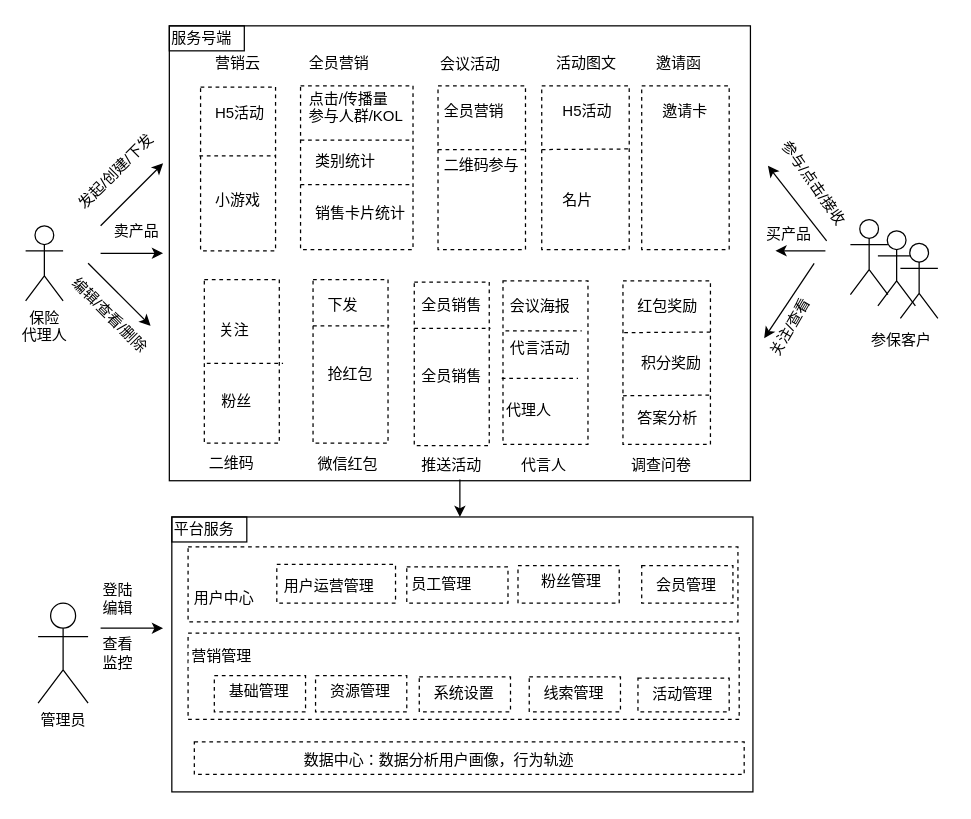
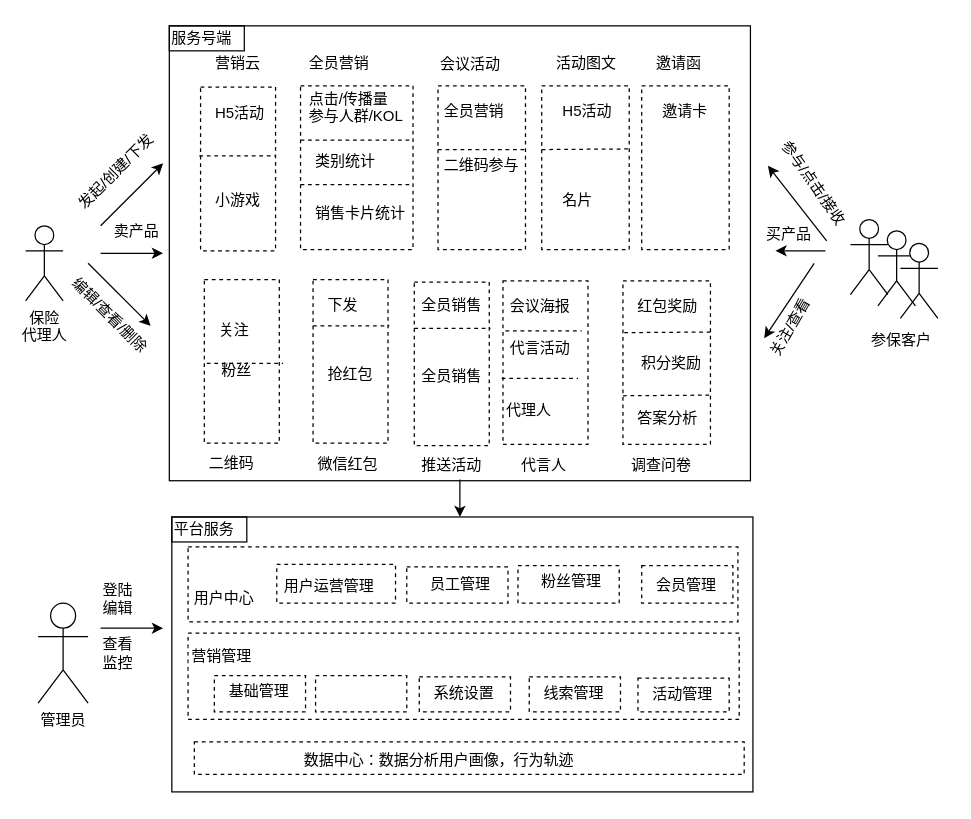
  <mxCell id="0" />
  <mxCell id="1" parent="0" />
  <mxCell id="2" value="" style="rounded=0;whiteSpace=wrap;html=1;fillColor=#ffffff;fontColor=#EA6B66;" vertex="1" parent="1"><mxGeometry x="137" y="413" width="465" height="220" as="geometry" /></mxCell>
  <mxCell id="3" value="" style="rounded=0;whiteSpace=wrap;html=1;strokeColor=#000000;fillColor=#ffffff;fontColor=#000000;dashed=1;" vertex="1" parent="1"><mxGeometry x="150" y="506" width="441" height="69" as="geometry" /></mxCell>
  <mxCell id="4" value="" style="rounded=0;whiteSpace=wrap;html=1;strokeColor=#000000;fillColor=#ffffff;fontColor=#000000;dashed=1;" vertex="1" parent="1"><mxGeometry x="150" y="437" width="440" height="60" as="geometry" /></mxCell>
  <mxCell id="5" value="" style="shape=umlActor;verticalLabelPosition=bottom;labelBackgroundColor=#ffffff;verticalAlign=top;html=1;outlineConnect=0;" vertex="1" parent="1"><mxGeometry x="702" y="184" width="30" height="60" as="geometry" /></mxCell>
  <mxCell id="6" value="" style="rounded=0;whiteSpace=wrap;html=1;fillColor=#ffffff;fontColor=#EA6B66;" vertex="1" parent="1"><mxGeometry x="135" y="20" width="465" height="364" as="geometry" /></mxCell>
  <mxCell id="7" value="" style="rounded=0;whiteSpace=wrap;html=1;dashed=1;fillColor=#ffffff;" vertex="1" parent="1"><mxGeometry x="433" y="68" width="70" height="131" as="geometry" /></mxCell>
  <mxCell id="8" value="" style="rounded=0;whiteSpace=wrap;html=1;dashed=1;fillColor=#ffffff;" vertex="1" parent="1"><mxGeometry x="240" y="68" width="90" height="131" as="geometry" /></mxCell>
  <mxCell id="9" value="" style="rounded=0;whiteSpace=wrap;html=1;dashed=1;fillColor=#ffffff;" vertex="1" parent="1"><mxGeometry x="160" y="69" width="60" height="131" as="geometry" /></mxCell>
  <mxCell id="10" value="保险&lt;br&gt;代理人" style="shape=umlActor;verticalLabelPosition=bottom;labelBackgroundColor=#ffffff;verticalAlign=top;html=1;outlineConnect=0;" vertex="1" parent="1"><mxGeometry x="20" y="180" width="30" height="60" as="geometry" /></mxCell>
  <mxCell id="11" value="" style="shape=umlActor;verticalLabelPosition=bottom;labelBackgroundColor=#ffffff;verticalAlign=top;html=1;outlineConnect=0;" vertex="1" parent="1"><mxGeometry x="680" y="175" width="30" height="60" as="geometry" /></mxCell>
  <mxCell id="12" value="营销云" style="text;html=1;resizable=0;points=[];autosize=1;align=left;verticalAlign=top;spacingTop=-4;" vertex="1" parent="1"><mxGeometry x="170" y="40" width="50" height="20" as="geometry" /></mxCell>
  <mxCell id="13" value="H5活动" style="text;html=1;resizable=0;points=[];autosize=1;align=left;verticalAlign=top;spacingTop=-4;" vertex="1" parent="1"><mxGeometry x="170" y="80" width="50" height="20" as="geometry" /></mxCell>
  <mxCell id="14" value="小游戏&lt;br&gt;" style="text;html=1;resizable=0;points=[];autosize=1;align=left;verticalAlign=top;spacingTop=-4;" vertex="1" parent="1"><mxGeometry x="170" y="150" width="50" height="20" as="geometry" /></mxCell>
  <mxCell id="15" value="" style="endArrow=none;dashed=1;html=1;" edge="1" parent="1"><mxGeometry width="50" height="50" relative="1" as="geometry"><mxPoint x="159" y="124" as="sourcePoint" /><mxPoint x="220" y="124" as="targetPoint" /></mxGeometry></mxCell>
  <mxCell id="16" value="点击/传播量&lt;br&gt;参与人群/KOL" style="text;html=1;resizable=0;points=[];autosize=1;align=left;verticalAlign=top;spacingTop=-4;" vertex="1" parent="1"><mxGeometry x="245" y="69" width="90" height="30" as="geometry" /></mxCell>
  <mxCell id="17" value="类别统计" style="text;html=1;resizable=0;points=[];autosize=1;align=left;verticalAlign=top;spacingTop=-4;" vertex="1" parent="1"><mxGeometry x="250" y="119" width="60" height="20" as="geometry" /></mxCell>
  <mxCell id="18" value="销售卡片统计" style="text;html=1;resizable=0;points=[];autosize=1;align=left;verticalAlign=top;spacingTop=-4;" vertex="1" parent="1"><mxGeometry x="250" y="160" width="90" height="20" as="geometry" /></mxCell>
  <mxCell id="19" value="" style="endArrow=none;dashed=1;html=1;" edge="1" parent="1"><mxGeometry width="50" height="50" relative="1" as="geometry"><mxPoint x="240" y="147" as="sourcePoint" /><mxPoint x="330" y="147" as="targetPoint" /></mxGeometry></mxCell>
  <mxCell id="20" value="活动图文" style="text;html=1;resizable=0;points=[];autosize=1;align=left;verticalAlign=top;spacingTop=-4;" vertex="1" parent="1"><mxGeometry x="443" y="40" width="60" height="20" as="geometry" /></mxCell>
  <mxCell id="21" value="" style="endArrow=none;dashed=1;html=1;" edge="1" parent="1"><mxGeometry width="50" height="50" relative="1" as="geometry"><mxPoint x="433" y="119" as="sourcePoint" /><mxPoint x="503" y="118.5" as="targetPoint" /></mxGeometry></mxCell>
  <mxCell id="22" value="H5活动" style="text;html=1;resizable=0;points=[];autosize=1;align=left;verticalAlign=top;spacingTop=-4;" vertex="1" parent="1"><mxGeometry x="448" y="79" width="50" height="20" as="geometry" /></mxCell>
  <mxCell id="23" value="名片" style="text;html=1;resizable=0;points=[];autosize=1;align=left;verticalAlign=top;spacingTop=-4;" vertex="1" parent="1"><mxGeometry x="448" y="150" width="40" height="20" as="geometry" /></mxCell>
  <mxCell id="24" value="会议活动" style="text;html=1;resizable=0;points=[];autosize=1;align=left;verticalAlign=top;spacingTop=-4;" vertex="1" parent="1"><mxGeometry x="350" y="41" width="60" height="20" as="geometry" /></mxCell>
  <mxCell id="25" value="" style="endArrow=none;dashed=1;html=1;" edge="1" parent="1"><mxGeometry width="50" height="50" relative="1" as="geometry"><mxPoint x="240" y="111.5" as="sourcePoint" /><mxPoint x="330" y="111.5" as="targetPoint" /></mxGeometry></mxCell>
  <mxCell id="26" value="全员营销" style="text;html=1;resizable=0;points=[];autosize=1;align=left;verticalAlign=top;spacingTop=-4;" vertex="1" parent="1"><mxGeometry x="245" y="40" width="60" height="20" as="geometry" /></mxCell>
  <mxCell id="27" value="" style="rounded=0;whiteSpace=wrap;html=1;dashed=1;fillColor=#ffffff;" vertex="1" parent="1"><mxGeometry x="350" y="68" width="70" height="131" as="geometry" /></mxCell>
  <mxCell id="28" value="全员营销&lt;br&gt;&lt;br&gt;&lt;br&gt;二维码参与" style="text;html=1;resizable=0;points=[];autosize=1;align=left;verticalAlign=top;spacingTop=-4;" vertex="1" parent="1"><mxGeometry x="353" y="79" width="80" height="60" as="geometry" /></mxCell>
  <mxCell id="29" value="" style="rounded=0;whiteSpace=wrap;html=1;dashed=1;fillColor=#ffffff;" vertex="1" parent="1"><mxGeometry x="513" y="68" width="70" height="131" as="geometry" /></mxCell>
  <mxCell id="30" value="邀请函" style="text;html=1;resizable=0;points=[];autosize=1;align=left;verticalAlign=top;spacingTop=-4;" vertex="1" parent="1"><mxGeometry x="523" y="40" width="50" height="20" as="geometry" /></mxCell>
  <mxCell id="31" value="邀请卡" style="text;html=1;resizable=0;points=[];autosize=1;align=left;verticalAlign=top;spacingTop=-4;" vertex="1" parent="1"><mxGeometry x="528" y="79" width="50" height="20" as="geometry" /></mxCell>
  <mxCell id="32" value="" style="rounded=0;whiteSpace=wrap;html=1;dashed=1;fillColor=#ffffff;" vertex="1" parent="1"><mxGeometry x="498" y="224" width="70" height="131" as="geometry" /></mxCell>
  <mxCell id="33" value="调查问卷" style="text;html=1;resizable=0;points=[];autosize=1;align=left;verticalAlign=bottom;spacingTop=-4;horizontal=1;fontStyle=0" vertex="1" parent="1"><mxGeometry x="503" y="361" width="60" height="20" as="geometry" /></mxCell>
  <mxCell id="34" value="红包奖励" style="text;html=1;resizable=0;points=[];autosize=1;align=left;verticalAlign=top;spacingTop=-4;" vertex="1" parent="1"><mxGeometry x="508" y="235" width="60" height="20" as="geometry" /></mxCell>
  <mxCell id="35" value="" style="endArrow=none;dashed=1;html=1;" edge="1" parent="1"><mxGeometry width="50" height="50" relative="1" as="geometry"><mxPoint x="499" y="265.5" as="sourcePoint" /><mxPoint x="569" y="265" as="targetPoint" /></mxGeometry></mxCell>
  <mxCell id="36" value="积分奖励" style="text;html=1;resizable=0;points=[];autosize=1;align=left;verticalAlign=top;spacingTop=-4;" vertex="1" parent="1"><mxGeometry x="511" y="279.5" width="60" height="20" as="geometry" /></mxCell>
  <mxCell id="37" value="" style="endArrow=none;dashed=1;html=1;" edge="1" parent="1"><mxGeometry width="50" height="50" relative="1" as="geometry"><mxPoint x="498" y="316" as="sourcePoint" /><mxPoint x="568" y="315.5" as="targetPoint" /></mxGeometry></mxCell>
  <mxCell id="38" value="答案分析" style="text;html=1;resizable=0;points=[];autosize=1;align=left;verticalAlign=top;spacingTop=-4;" vertex="1" parent="1"><mxGeometry x="508" y="324" width="60" height="20" as="geometry" /></mxCell>
  <mxCell id="39" value="" style="rounded=0;whiteSpace=wrap;html=1;dashed=1;fillColor=#ffffff;" vertex="1" parent="1"><mxGeometry x="163" y="223" width="60" height="131" as="geometry" /></mxCell>
  <mxCell id="40" value="关注" style="text;html=1;resizable=0;points=[];autosize=1;align=left;verticalAlign=top;spacingTop=-4;" vertex="1" parent="1"><mxGeometry x="173" y="254" width="40" height="20" as="geometry" /></mxCell>
  <mxCell id="41" value="二维码" style="text;html=1;resizable=0;points=[];autosize=1;align=left;verticalAlign=bottom;spacingTop=-4;horizontal=1;fontStyle=0" vertex="1" parent="1"><mxGeometry x="165" y="359" width="50" height="20" as="geometry" /></mxCell>
  <mxCell id="42" value="" style="rounded=0;whiteSpace=wrap;html=1;dashed=1;fillColor=#ffffff;" vertex="1" parent="1"><mxGeometry x="250" y="223" width="60" height="131" as="geometry" /></mxCell>
  <mxCell id="43" value="下发" style="text;html=1;resizable=0;points=[];autosize=1;align=left;verticalAlign=top;spacingTop=-4;" vertex="1" parent="1"><mxGeometry x="260" y="234" width="40" height="20" as="geometry" /></mxCell>
  <mxCell id="44" value="微信红包" style="text;html=1;resizable=0;points=[];autosize=1;align=left;verticalAlign=bottom;spacingTop=-4;horizontal=1;fontStyle=0" vertex="1" parent="1"><mxGeometry x="252" y="360" width="60" height="20" as="geometry" /></mxCell>
  <mxCell id="45" value="" style="endArrow=none;dashed=1;html=1;" edge="1" parent="1"><mxGeometry width="50" height="50" relative="1" as="geometry"><mxPoint x="250" y="260" as="sourcePoint" /><mxPoint x="311" y="260" as="targetPoint" /></mxGeometry></mxCell>
  <mxCell id="46" value="抢红包" style="text;html=1;resizable=0;points=[];autosize=1;align=left;verticalAlign=top;spacingTop=-4;" vertex="1" parent="1"><mxGeometry x="260" y="288.5" width="50" height="20" as="geometry" /></mxCell>
  <mxCell id="47" value="" style="rounded=0;whiteSpace=wrap;html=1;dashed=1;fillColor=#ffffff;" vertex="1" parent="1"><mxGeometry x="331" y="225" width="60" height="131" as="geometry" /></mxCell>
  <mxCell id="48" value="全员销售" style="text;html=1;resizable=0;points=[];autosize=1;align=left;verticalAlign=top;spacingTop=-4;" vertex="1" parent="1"><mxGeometry x="335" y="234" width="60" height="20" as="geometry" /></mxCell>
  <mxCell id="49" value="" style="endArrow=none;dashed=1;html=1;" edge="1" parent="1"><mxGeometry width="50" height="50" relative="1" as="geometry"><mxPoint x="331" y="262" as="sourcePoint" /><mxPoint x="392" y="262" as="targetPoint" /></mxGeometry></mxCell>
  <mxCell id="50" value="全员销售" style="text;html=1;resizable=0;points=[];autosize=1;align=left;verticalAlign=top;spacingTop=-4;" vertex="1" parent="1"><mxGeometry x="335" y="290.5" width="60" height="20" as="geometry" /></mxCell>
  <mxCell id="51" value="推送活动" style="text;html=1;resizable=0;points=[];autosize=1;align=left;verticalAlign=bottom;spacingTop=-4;horizontal=1;fontStyle=0" vertex="1" parent="1"><mxGeometry x="335" y="361" width="60" height="20" as="geometry" /></mxCell>
  <mxCell id="52" value="" style="rounded=0;whiteSpace=wrap;html=1;dashed=1;fillColor=#ffffff;" vertex="1" parent="1"><mxGeometry x="402" y="224" width="68" height="131" as="geometry" /></mxCell>
  <mxCell id="53" value="会议海报" style="text;html=1;resizable=0;points=[];autosize=1;align=left;verticalAlign=top;spacingTop=-4;" vertex="1" parent="1"><mxGeometry x="406" y="235" width="60" height="20" as="geometry" /></mxCell>
  <mxCell id="54" value="代言人" style="text;html=1;resizable=0;points=[];autosize=1;align=left;verticalAlign=bottom;spacingTop=-4;horizontal=1;fontStyle=0" vertex="1" parent="1"><mxGeometry x="415" y="361" width="50" height="20" as="geometry" /></mxCell>
  <mxCell id="55" value="" style="endArrow=none;dashed=1;html=1;" edge="1" parent="1"><mxGeometry width="50" height="50" relative="1" as="geometry"><mxPoint x="404" y="264" as="sourcePoint" /><mxPoint x="465" y="264" as="targetPoint" /></mxGeometry></mxCell>
  <mxCell id="56" value="代言活动" style="text;html=1;resizable=0;points=[];autosize=1;align=left;verticalAlign=top;spacingTop=-4;" vertex="1" parent="1"><mxGeometry x="406" y="268" width="60" height="20" as="geometry" /></mxCell>
  <mxCell id="57" value="" style="endArrow=none;dashed=1;html=1;" edge="1" parent="1"><mxGeometry width="50" height="50" relative="1" as="geometry"><mxPoint x="401" y="302" as="sourcePoint" /><mxPoint x="462" y="302" as="targetPoint" /></mxGeometry></mxCell>
  <mxCell id="58" value="代理人" style="text;html=1;resizable=0;points=[];autosize=1;align=left;verticalAlign=top;spacingTop=-4;" vertex="1" parent="1"><mxGeometry x="403" y="318" width="80" height="20" as="geometry" /></mxCell>
  <mxCell id="59" value="" style="endArrow=none;dashed=1;html=1;" edge="1" parent="1"><mxGeometry width="50" height="50" relative="1" as="geometry"><mxPoint x="350" y="119" as="sourcePoint" /><mxPoint x="420" y="119" as="targetPoint" /></mxGeometry></mxCell>
  <mxCell id="60" value="" style="endArrow=classic;html=1;" edge="1" parent="1"><mxGeometry width="50" height="50" relative="1" as="geometry"><mxPoint x="80" y="180" as="sourcePoint" /><mxPoint x="130" y="130" as="targetPoint" /></mxGeometry></mxCell>
  <mxCell id="61" value="发起/创建/下发" style="text;html=1;resizable=0;points=[];autosize=1;align=left;verticalAlign=top;spacingTop=-4;rotation=-45;" vertex="1" parent="1"><mxGeometry x="50" y="124.5" width="90" height="20" as="geometry" /></mxCell>
  <mxCell id="62" value="" style="endArrow=classic;html=1;" edge="1" parent="1"><mxGeometry width="50" height="50" relative="1" as="geometry"><mxPoint x="70" y="210" as="sourcePoint" /><mxPoint x="120" y="260" as="targetPoint" /></mxGeometry></mxCell>
  <mxCell id="63" value="编辑/查看/删除" style="text;html=1;resizable=0;points=[];autosize=1;align=left;verticalAlign=top;spacingTop=-4;rotation=45;" vertex="1" parent="1"><mxGeometry x="45" y="244" width="90" height="20" as="geometry" /></mxCell>
  <mxCell id="64" value="" style="endArrow=classic;html=1;" edge="1" parent="1"><mxGeometry width="50" height="50" relative="1" as="geometry"><mxPoint x="661" y="192" as="sourcePoint" /><mxPoint x="614" y="132" as="targetPoint" /></mxGeometry></mxCell>
  <mxCell id="65" value="参与/点击/接收" style="text;html=1;resizable=0;points=[];autosize=1;align=left;verticalAlign=top;spacingTop=-4;rotation=55;" vertex="1" parent="1"><mxGeometry x="608" y="139" width="90" height="20" as="geometry" /></mxCell>
  <mxCell id="66" value="" style="endArrow=classic;html=1;" edge="1" parent="1"><mxGeometry width="50" height="50" relative="1" as="geometry"><mxPoint x="651" y="210" as="sourcePoint" /><mxPoint x="611" y="270" as="targetPoint" /></mxGeometry></mxCell>
  <mxCell id="67" value="关注/查看" style="text;html=1;resizable=0;points=[];autosize=1;align=left;verticalAlign=top;spacingTop=-4;rotation=-60;" vertex="1" parent="1"><mxGeometry x="601" y="245" width="70" height="20" as="geometry" /></mxCell>
  <mxCell id="68" value="" style="endArrow=none;dashed=1;html=1;" edge="1" parent="1"><mxGeometry width="50" height="50" relative="1" as="geometry"><mxPoint x="165" y="290" as="sourcePoint" /><mxPoint x="226" y="290" as="targetPoint" /></mxGeometry></mxCell>
- <mxCell id="69" value="粉丝" style="text;html=1;resizable=0;points=[];autosize=1;align=left;verticalAlign=top;spacingTop=-4;" vertex="1" parent="1"><mxGeometry x="175" y="310.5" width="40" height="20" as="geometry" /></mxCell>
+ <mxCell id="69" value="粉丝" style="text;html=1;resizable=0;points=[];autosize=1;align=left;verticalAlign=top;spacingTop=-4;" vertex="1" parent="1"><mxGeometry x="175" y="285.5" width="40" height="20" as="geometry" /></mxCell>
  <mxCell id="70" value="" style="shape=umlActor;verticalLabelPosition=bottom;labelBackgroundColor=#ffffff;verticalAlign=top;html=1;outlineConnect=0;" vertex="1" parent="1"><mxGeometry x="720" y="194" width="30" height="60" as="geometry" /></mxCell>
  <mxCell id="71" value="参保客户" style="text;html=1;resizable=0;points=[];autosize=1;align=left;verticalAlign=top;spacingTop=-4;" vertex="1" parent="1"><mxGeometry x="695" y="262" width="60" height="20" as="geometry" /></mxCell>
  <mxCell id="72" value="" style="rounded=0;whiteSpace=wrap;html=1;fillColor=#ffffff;fontColor=#000000;dashed=1;" vertex="1" parent="1"><mxGeometry x="221" y="451" width="95" height="31" as="geometry" /></mxCell>
  <mxCell id="73" value="用户运营管理" style="text;html=1;resizable=0;points=[];autosize=1;align=left;verticalAlign=top;spacingTop=-4;fontColor=#000000;dashed=1;" vertex="1" parent="1"><mxGeometry x="225" y="459" width="90" height="20" as="geometry" /></mxCell>
  <mxCell id="74" value="" style="rounded=0;whiteSpace=wrap;html=1;fillColor=#ffffff;fontColor=#000000;dashed=1;" vertex="1" parent="1"><mxGeometry x="325" y="453" width="81" height="29" as="geometry" /></mxCell>
- <mxCell id="75" value="员工管理" style="text;html=1;resizable=0;points=[];autosize=1;align=left;verticalAlign=top;spacingTop=-4;fontColor=#000000;dashed=1;" vertex="1" parent="1"><mxGeometry x="327" y="457" width="60" height="20" as="geometry" /></mxCell>
+ <mxCell id="75" value="员工管理" style="text;html=1;resizable=0;points=[];autosize=1;align=left;verticalAlign=top;spacingTop=-4;fontColor=#000000;dashed=1;" vertex="1" parent="1"><mxGeometry x="342" y="457" width="60" height="20" as="geometry" /></mxCell>
  <mxCell id="76" value="" style="rounded=0;whiteSpace=wrap;html=1;fillColor=#ffffff;fontColor=#000000;dashed=1;" vertex="1" parent="1"><mxGeometry x="414" y="452" width="81" height="30" as="geometry" /></mxCell>
  <mxCell id="77" value="粉丝管理" style="text;html=1;resizable=0;points=[];autosize=1;align=left;verticalAlign=top;spacingTop=-4;fontColor=#000000;dashed=1;" vertex="1" parent="1"><mxGeometry x="431" y="455" width="60" height="20" as="geometry" /></mxCell>
  <mxCell id="78" value="服务号端" style="text;html=1;resizable=0;points=[];autosize=1;align=left;verticalAlign=top;spacingTop=-4;strokeColor=#000000;" vertex="1" parent="1"><mxGeometry x="135" y="20" width="60" height="20" as="geometry" /></mxCell>
  <mxCell id="79" value="" style="rounded=0;whiteSpace=wrap;html=1;fillColor=#ffffff;fontColor=#000000;dashed=1;" vertex="1" parent="1"><mxGeometry x="513" y="452" width="73" height="30" as="geometry" /></mxCell>
  <mxCell id="80" value="会员管理" style="text;html=1;resizable=0;points=[];autosize=1;align=left;verticalAlign=top;spacingTop=-4;fontColor=#000000;dashed=1;" vertex="1" parent="1"><mxGeometry x="523" y="458" width="60" height="20" as="geometry" /></mxCell>
  <mxCell id="81" value="" style="rounded=0;whiteSpace=wrap;html=1;fillColor=#ffffff;fontColor=#000000;dashed=1;" vertex="1" parent="1"><mxGeometry x="510" y="542" width="73" height="27" as="geometry" /></mxCell>
  <mxCell id="82" value="活动管理" style="text;html=1;resizable=0;points=[];autosize=1;align=left;verticalAlign=top;spacingTop=-4;fontColor=#000000;dashed=1;" vertex="1" parent="1"><mxGeometry x="520" y="545" width="60" height="20" as="geometry" /></mxCell>
  <mxCell id="83" value="" style="rounded=0;whiteSpace=wrap;html=1;fillColor=#ffffff;fontColor=#000000;dashed=1;" vertex="1" parent="1"><mxGeometry x="171" y="540" width="73" height="29" as="geometry" /></mxCell>
  <mxCell id="84" value="基础管理" style="text;html=1;resizable=0;points=[];autosize=1;align=left;verticalAlign=top;spacingTop=-4;fontColor=#000000;dashed=1;" vertex="1" parent="1"><mxGeometry x="181" y="543" width="60" height="20" as="geometry" /></mxCell>
  <mxCell id="85" value="" style="rounded=0;whiteSpace=wrap;html=1;fillColor=#ffffff;fontColor=#000000;dashed=1;" vertex="1" parent="1"><mxGeometry x="252" y="540" width="73" height="29" as="geometry" /></mxCell>
- <mxCell id="86" value="资源管理" style="text;html=1;resizable=0;points=[];autosize=1;align=left;verticalAlign=top;spacingTop=-4;fontColor=#000000;dashed=1;" vertex="1" parent="1"><mxGeometry x="262" y="543" width="60" height="20" as="geometry" /></mxCell>
  <mxCell id="87" value="" style="rounded=0;whiteSpace=wrap;html=1;fillColor=#ffffff;fontColor=#000000;dashed=1;" vertex="1" parent="1"><mxGeometry x="335" y="541" width="73" height="28" as="geometry" /></mxCell>
  <mxCell id="88" value="系统设置" style="text;html=1;resizable=0;points=[];autosize=1;align=left;verticalAlign=top;spacingTop=-4;fontColor=#000000;dashed=1;" vertex="1" parent="1"><mxGeometry x="345" y="544" width="60" height="20" as="geometry" /></mxCell>
  <mxCell id="89" value="" style="rounded=0;whiteSpace=wrap;html=1;fillColor=#ffffff;fontColor=#000000;dashed=1;" vertex="1" parent="1"><mxGeometry x="423" y="541" width="73" height="28" as="geometry" /></mxCell>
  <mxCell id="90" value="线索管理" style="text;html=1;resizable=0;points=[];autosize=1;align=left;verticalAlign=top;spacingTop=-4;fontColor=#000000;dashed=1;" vertex="1" parent="1"><mxGeometry x="433" y="544" width="60" height="20" as="geometry" /></mxCell>
  <mxCell id="91" value="用户中心" style="text;html=1;resizable=0;points=[];autosize=1;align=left;verticalAlign=top;spacingTop=-4;strokeColor=#FFFFFF;dashed=1;" vertex="1" parent="1"><mxGeometry x="153" y="468" width="60" height="20" as="geometry" /></mxCell>
  <mxCell id="92" value="营销管理" style="text;html=1;resizable=0;points=[];autosize=1;align=left;verticalAlign=top;spacingTop=-4;strokeColor=#FFFFFF;dashed=1;" vertex="1" parent="1"><mxGeometry x="151" y="515" width="60" height="20" as="geometry" /></mxCell>
  <mxCell id="93" value="平台服务" style="text;html=1;resizable=0;points=[];autosize=1;align=left;verticalAlign=top;spacingTop=-4;strokeColor=#000000;" vertex="1" parent="1"><mxGeometry x="137" y="413" width="60" height="20" as="geometry" /></mxCell>
  <mxCell id="94" value="" style="rounded=0;whiteSpace=wrap;html=1;strokeColor=#000000;fillColor=#ffffff;fontColor=#000000;dashed=1;" vertex="1" parent="1"><mxGeometry x="155" y="593" width="440" height="26" as="geometry" /></mxCell>
  <mxCell id="95" value="数据中心：数据分析用户画像，行为轨迹" style="text;html=1;resizable=0;points=[];autosize=1;align=left;verticalAlign=top;spacingTop=-4;fontColor=#000000;" vertex="1" parent="1"><mxGeometry x="241" y="598" width="230" height="20" as="geometry" /></mxCell>
  <mxCell id="96" value="" style="endArrow=classic;html=1;fontColor=#000000;" edge="1" parent="1"><mxGeometry width="50" height="50" relative="1" as="geometry"><mxPoint x="367.5" y="383" as="sourcePoint" /><mxPoint x="367.5" y="413" as="targetPoint" /></mxGeometry></mxCell>
  <mxCell id="97" value="管理员" style="shape=umlActor;verticalLabelPosition=bottom;labelBackgroundColor=#ffffff;verticalAlign=top;html=1;outlineConnect=0;" vertex="1" parent="1"><mxGeometry x="30" y="482" width="40" height="80" as="geometry" /></mxCell>
  <mxCell id="98" value="" style="endArrow=classic;html=1;" edge="1" parent="1"><mxGeometry width="50" height="50" relative="1" as="geometry"><mxPoint x="80" y="202" as="sourcePoint" /><mxPoint x="130" y="202" as="targetPoint" /></mxGeometry></mxCell>
  <mxCell id="99" value="卖产品" style="text;html=1;resizable=0;points=[];autosize=1;align=left;verticalAlign=top;spacingTop=-4;fontColor=#000000;" vertex="1" parent="1"><mxGeometry x="89" y="175" width="50" height="20" as="geometry" /></mxCell>
  <mxCell id="100" value="" style="endArrow=classic;html=1;" edge="1" parent="1"><mxGeometry width="50" height="50" relative="1" as="geometry"><mxPoint x="660" y="200" as="sourcePoint" /><mxPoint x="620" y="200" as="targetPoint" /></mxGeometry></mxCell>
  <mxCell id="101" value="买产品" style="text;html=1;resizable=0;points=[];autosize=1;align=left;verticalAlign=top;spacingTop=-4;fontColor=#000000;" vertex="1" parent="1"><mxGeometry x="611" y="177" width="50" height="20" as="geometry" /></mxCell>
  <mxCell id="102" value="" style="endArrow=classic;html=1;" edge="1" parent="1"><mxGeometry width="50" height="50" relative="1" as="geometry"><mxPoint x="80" y="502" as="sourcePoint" /><mxPoint x="130" y="502" as="targetPoint" /></mxGeometry></mxCell>
  <mxCell id="103" value="登陆&lt;br&gt;编辑&lt;br&gt;&lt;br&gt;查看&lt;br&gt;监控" style="text;html=1;resizable=0;points=[];autosize=1;align=left;verticalAlign=top;spacingTop=-4;fontColor=#000000;" vertex="1" parent="1"><mxGeometry x="80" y="462" width="40" height="70" as="geometry" /></mxCell>
